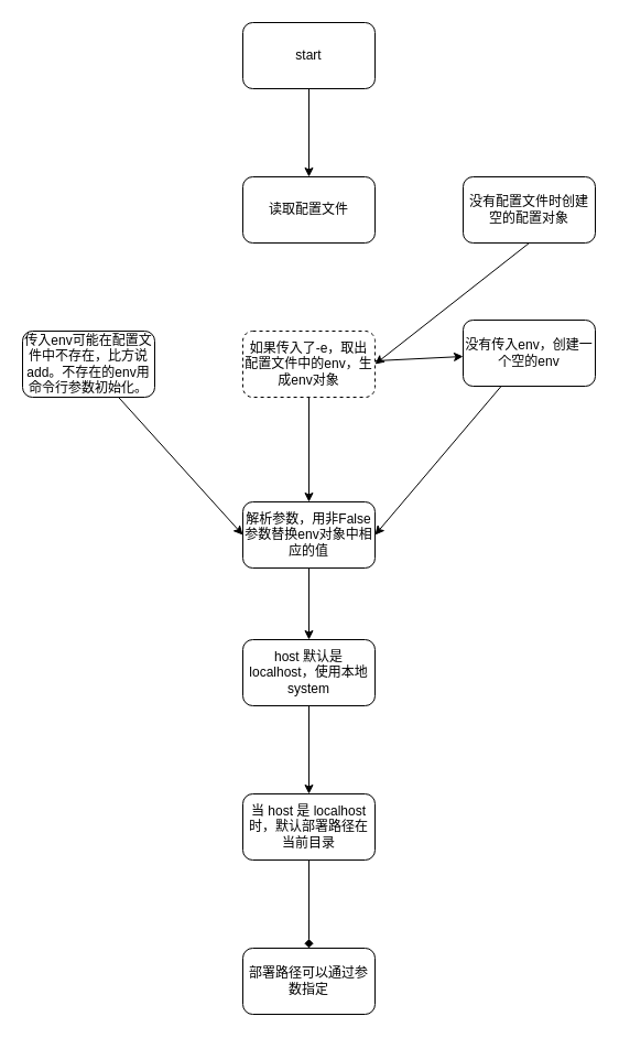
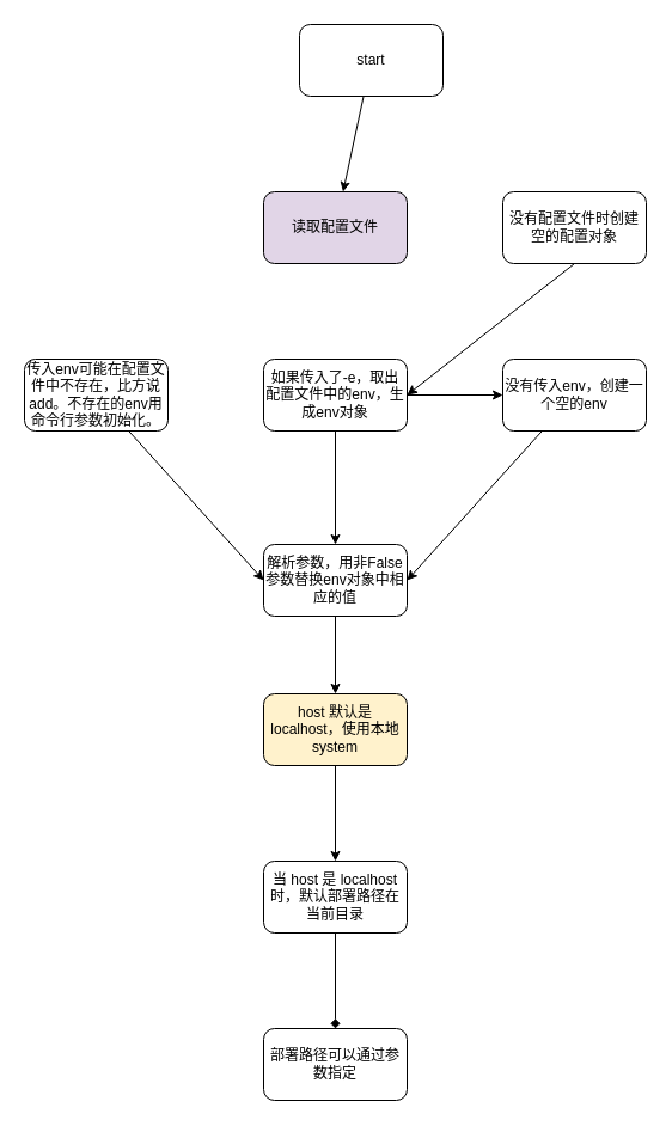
  <mxCell id="0" />
  <mxCell id="1" parent="0" />
  <mxCell id="2" value="" style="edgeStyle=none;html=1;" edge="1" parent="1" source="3" target="4"><mxGeometry relative="1" as="geometry" /></mxCell>
- <mxCell id="3" value="start" style="rounded=1;whiteSpace=wrap;html=1;" vertex="1" parent="1"><mxGeometry x="220" y="20" width="120" height="60" as="geometry" /></mxCell>
- <mxCell id="4" value="读取配置文件" style="rounded=1;whiteSpace=wrap;html=1;" vertex="1" parent="1"><mxGeometry x="220" y="160" width="120" height="60" as="geometry" /></mxCell>
+ <mxCell id="3" value="start" style="rounded=1;whiteSpace=wrap;html=1;" vertex="1" parent="1"><mxGeometry x="250" y="20" width="120" height="60" as="geometry" /></mxCell>
+ <mxCell id="4" value="读取配置文件" style="rounded=1;whiteSpace=wrap;html=1;fillColor=#e1d5e7;" vertex="1" parent="1"><mxGeometry x="220" y="160" width="120" height="60" as="geometry" /></mxCell>
  <mxCell id="5" value="" style="edgeStyle=none;html=1;" edge="1" parent="1" source="7" target="11"><mxGeometry relative="1" as="geometry" /></mxCell>
  <mxCell id="6" value="" style="edgeStyle=none;html=1;" edge="1" parent="1" source="7" target="13"><mxGeometry relative="1" as="geometry" /></mxCell>
- <mxCell id="7" value="如果传入了-e，取出配置文件中的env，生成env对象" style="rounded=1;whiteSpace=wrap;html=1;dashed=1;" vertex="1" parent="1"><mxGeometry x="220" y="300" width="120" height="60" as="geometry" /></mxCell>
+ <mxCell id="7" value="如果传入了-e，取出配置文件中的env，生成env对象" style="rounded=1;whiteSpace=wrap;html=1;" vertex="1" parent="1"><mxGeometry x="220" y="300" width="120" height="60" as="geometry" /></mxCell>
  <mxCell id="8" style="edgeStyle=none;html=1;exitX=0.5;exitY=1;exitDx=0;exitDy=0;entryX=1;entryY=0.5;entryDx=0;entryDy=0;" edge="1" parent="1" source="9" target="7"><mxGeometry relative="1" as="geometry" /></mxCell>
  <mxCell id="9" value="没有配置文件时创建空的配置对象" style="rounded=1;whiteSpace=wrap;html=1;" vertex="1" parent="1"><mxGeometry x="420" y="160" width="120" height="60" as="geometry" /></mxCell>
  <mxCell id="10" value="" style="edgeStyle=none;html=1;" edge="1" parent="1" source="11" target="15"><mxGeometry relative="1" as="geometry" /></mxCell>
  <mxCell id="11" value="解析参数，用非False参数替换env对象中相应的值" style="whiteSpace=wrap;html=1;rounded=1;" vertex="1" parent="1"><mxGeometry x="220" y="455" width="120" height="60" as="geometry" /></mxCell>
  <mxCell id="12" style="edgeStyle=none;html=1;entryX=1;entryY=0.5;entryDx=0;entryDy=0;" edge="1" parent="1" source="13" target="11"><mxGeometry relative="1" as="geometry" /></mxCell>
- <mxCell id="13" value="没有传入env，创建一个空的env" style="whiteSpace=wrap;html=1;rounded=1;" vertex="1" parent="1"><mxGeometry x="420" y="290" width="120" height="60" as="geometry" /></mxCell>
+ <mxCell id="13" value="没有传入env，创建一个空的env" style="whiteSpace=wrap;html=1;rounded=1;" vertex="1" parent="1"><mxGeometry x="420" y="300" width="120" height="60" as="geometry" /></mxCell>
  <mxCell id="14" value="" style="edgeStyle=none;html=1;" edge="1" parent="1" source="15" target="17"><mxGeometry relative="1" as="geometry" /></mxCell>
- <mxCell id="15" value="host 默认是 localhost，使用本地 system" style="whiteSpace=wrap;html=1;rounded=1;" vertex="1" parent="1"><mxGeometry x="220" y="580" width="120" height="60" as="geometry" /></mxCell>
+ <mxCell id="15" value="host 默认是 localhost，使用本地 system" style="whiteSpace=wrap;html=1;rounded=1;fillColor=#fff2cc;" vertex="1" parent="1"><mxGeometry x="220" y="580" width="120" height="60" as="geometry" /></mxCell>
  <mxCell id="16" value="" style="edgeStyle=none;html=1;endArrow=diamond;" edge="1" parent="1" source="17" target="18"><mxGeometry relative="1" as="geometry" /></mxCell>
  <mxCell id="17" value="当 host 是 localhost 时，默认部署路径在当前目录" style="whiteSpace=wrap;html=1;rounded=1;" vertex="1" parent="1"><mxGeometry x="220" y="720" width="120" height="60" as="geometry" /></mxCell>
  <mxCell id="18" value="部署路径可以通过参数指定" style="whiteSpace=wrap;html=1;rounded=1;" vertex="1" parent="1"><mxGeometry x="220" y="860" width="120" height="60" as="geometry" /></mxCell>
  <mxCell id="19" style="edgeStyle=none;html=1;entryX=0;entryY=0.5;entryDx=0;entryDy=0;" edge="1" parent="1" source="20" target="11"><mxGeometry relative="1" as="geometry" /></mxCell>
  <mxCell id="20" value="传入env可能在配置文件中不存在，比方说 add。不存在的env用命令行参数初始化。" style="whiteSpace=wrap;html=1;rounded=1;" vertex="1" parent="1"><mxGeometry x="20" y="300" width="120" height="60" as="geometry" /></mxCell>
